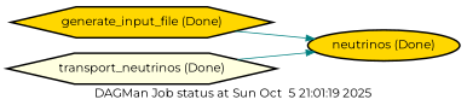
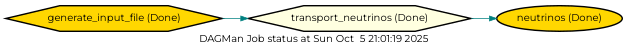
  digraph {
    fontname=Montserrat
    label="DAGMan Job status at Sun Oct  5 21:01:19 2025"
    rankdir=LR
    node [fillcolor=gold fontname=Montserrat shape=hexagon style="bold,filled"]
    edge [color=teal fontname=Montserrat]
    n1 [label="generate_input_file (Done)"]
    n2 [fillcolor=lightyellow label="transport_neutrinos (Done)"]
    n3 [label="neutrinos (Done)" shape=ellipse]
-   n1 -> n3
+   n1 -> n2
    n2 -> n3
  }
